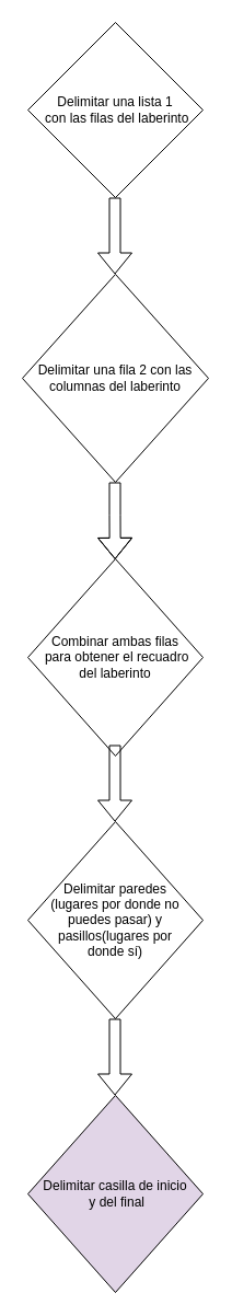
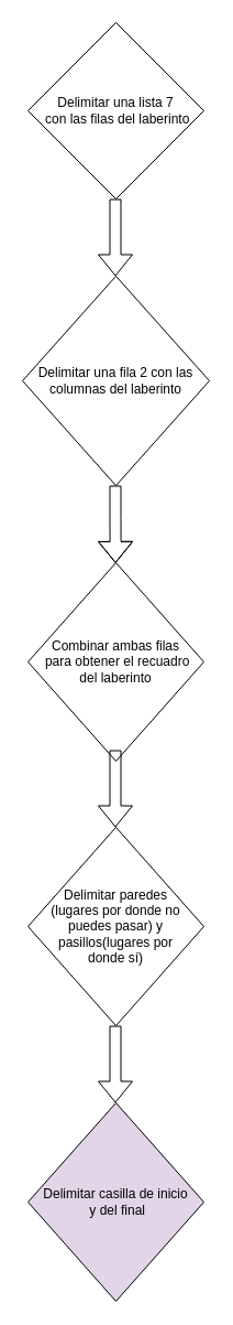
  <mxCell id="0" />
  <mxCell id="1" parent="0" />
- <mxCell id="2" value="Delimitar una lista 1&lt;br&gt;&amp;nbsp;con las filas del laberinto" style="rhombus;whiteSpace=wrap;html=1;" vertex="1" parent="1"><mxGeometry x="25" y="20" width="160" height="160" as="geometry" /></mxCell>
+ <mxCell id="2" value="Delimitar una lista 7&lt;br&gt;&amp;nbsp;con las filas del laberinto" style="rhombus;whiteSpace=wrap;html=1;" vertex="1" parent="1"><mxGeometry x="25" y="20" width="160" height="160" as="geometry" /></mxCell>
  <mxCell id="3" value="" style="shape=flexArrow;endArrow=classic;html=1;" edge="1" parent="1"><mxGeometry width="50" height="50" relative="1" as="geometry"><mxPoint x="104.5" y="180" as="sourcePoint" /><mxPoint x="104.5" y="250" as="targetPoint" /></mxGeometry></mxCell>
  <mxCell id="4" value="Delimitar una fila 2 con las columnas del laberinto" style="rhombus;whiteSpace=wrap;html=1;" vertex="1" parent="1"><mxGeometry x="20" y="250" width="170" height="190" as="geometry" /></mxCell>
  <mxCell id="5" value="" style="shape=flexArrow;endArrow=classic;html=1;" edge="1" parent="1" target="6"><mxGeometry width="50" height="50" relative="1" as="geometry"><mxPoint x="104.5" y="440" as="sourcePoint" /><mxPoint x="104.5" y="510" as="targetPoint" /><Array as="points"><mxPoint x="104.5" y="470" /></Array></mxGeometry></mxCell>
  <mxCell id="6" value="Combinar ambas filas&lt;br&gt;&amp;nbsp;para obtener el recuadro &lt;br&gt;del laberinto" style="rhombus;whiteSpace=wrap;html=1;" vertex="1" parent="1"><mxGeometry x="25" y="510" width="160" height="180" as="geometry" /></mxCell>
  <mxCell id="7" value="" style="shape=flexArrow;endArrow=classic;html=1;" edge="1" parent="1"><mxGeometry width="50" height="50" relative="1" as="geometry"><mxPoint x="104.5" y="680" as="sourcePoint" /><mxPoint x="104.5" y="750" as="targetPoint" /></mxGeometry></mxCell>
  <mxCell id="8" value="Delimitar paredes&lt;br&gt;(lugares por donde no puedes pasar) y pasillos(lugares por &lt;br&gt;donde sí)" style="rhombus;whiteSpace=wrap;html=1;" vertex="1" parent="1"><mxGeometry x="25" y="750" width="160" height="180" as="geometry" /></mxCell>
  <mxCell id="9" value="" style="shape=flexArrow;endArrow=classic;html=1;" edge="1" parent="1"><mxGeometry width="50" height="50" relative="1" as="geometry"><mxPoint x="104.5" y="930" as="sourcePoint" /><mxPoint x="104.5" y="1000" as="targetPoint" /></mxGeometry></mxCell>
  <mxCell id="10" value="Delimitar casilla de inicio&lt;br&gt;&amp;nbsp;y del final" style="rhombus;whiteSpace=wrap;html=1;fillColor=#e1d5e7;" vertex="1" parent="1"><mxGeometry x="25" y="1000" width="160" height="180" as="geometry" /></mxCell>
